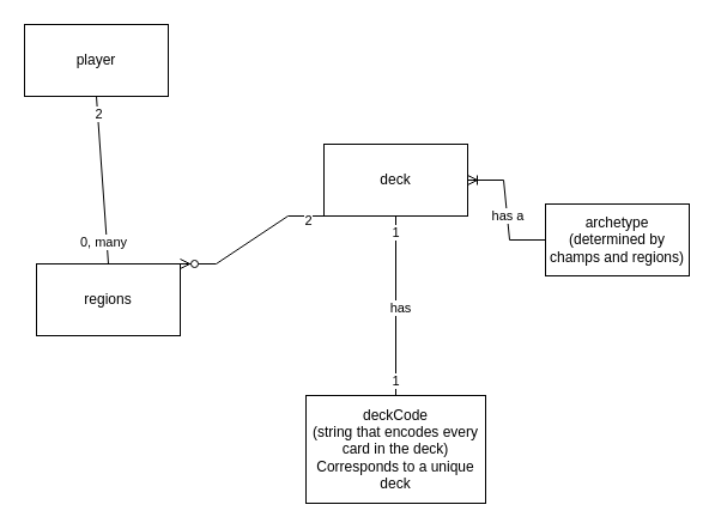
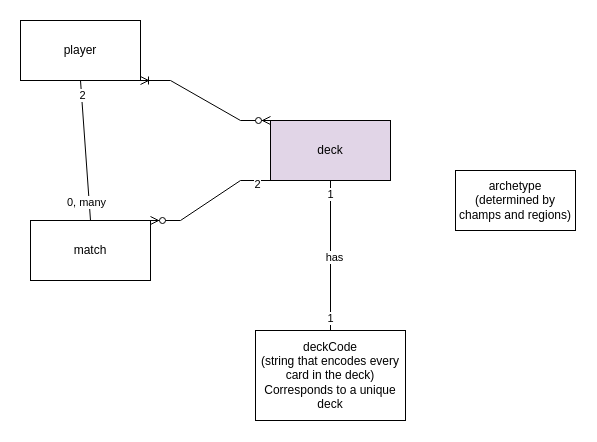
  <mxCell id="0" />
  <mxCell id="1" parent="0" />
- <mxCell id="2" value="deck" style="rounded=0;whiteSpace=wrap;html=1;" vertex="1" parent="1"><mxGeometry x="270" y="120" width="120" height="60" as="geometry" /></mxCell>
+ <mxCell id="2" value="deck" style="rounded=0;whiteSpace=wrap;html=1;fillColor=#e1d5e7;" vertex="1" parent="1"><mxGeometry x="270" y="120" width="120" height="60" as="geometry" /></mxCell>
  <mxCell id="3" value="archetype&lt;br&gt;(determined by champs and regions)" style="rounded=0;whiteSpace=wrap;html=1;" vertex="1" parent="1"><mxGeometry x="455" y="170" width="120" height="60" as="geometry" /></mxCell>
- <mxCell id="4" value="" style="edgeStyle=entityRelationEdgeStyle;fontSize=12;html=1;endArrow=ERoneToMany;rounded=0;entryX=1;entryY=0.5;entryDx=0;entryDy=0;" edge="1" parent="1" source="3" target="2"><mxGeometry width="100" height="100" relative="1" as="geometry"><mxPoint x="320" y="410" as="sourcePoint" /><mxPoint x="420" y="310" as="targetPoint" /></mxGeometry></mxCell>
- <mxCell id="5" value="has a&amp;nbsp;" style="edgeLabel;html=1;align=center;verticalAlign=middle;resizable=0;points=[];" vertex="1" connectable="0" parent="4"><mxGeometry x="-0.1" y="-1" relative="1" as="geometry"><mxPoint as="offset" /></mxGeometry></mxCell>
  <mxCell id="6" value="deckCode&lt;br&gt;(string that encodes every card in the deck) Corresponds to a unique deck" style="rounded=0;whiteSpace=wrap;html=1;" vertex="1" parent="1"><mxGeometry x="255" y="330" width="150" height="90" as="geometry" /></mxCell>
- <mxCell id="7" value="regions" style="rounded=0;whiteSpace=wrap;html=1;" vertex="1" parent="1"><mxGeometry y="220" width="120" height="60" as="geometry" x="30" /></mxCell>
+ <mxCell id="7" value="match" style="rounded=0;whiteSpace=wrap;html=1;" vertex="1" parent="1"><mxGeometry y="220" width="120" height="60" as="geometry" x="30" /></mxCell>
  <mxCell id="8" value="player" style="rounded=0;whiteSpace=wrap;html=1;" vertex="1" parent="1"><mxGeometry x="20" y="20" width="120" height="60" as="geometry" /></mxCell>
+ <mxCell id="9" value="" style="edgeStyle=entityRelationEdgeStyle;fontSize=12;html=1;endArrow=ERoneToMany;startArrow=ERzeroToMany;rounded=0;exitX=0;exitY=0;exitDx=0;exitDy=0;entryX=1;entryY=1;entryDx=0;entryDy=0;" edge="1" parent="1" source="2" target="8"><mxGeometry width="100" height="100" relative="1" as="geometry"><mxPoint x="140" y="330" as="sourcePoint" /><mxPoint x="280" y="10" as="targetPoint" /></mxGeometry></mxCell>
  <mxCell id="10" value="" style="edgeStyle=entityRelationEdgeStyle;fontSize=12;html=1;endArrow=ERzeroToMany;endFill=1;rounded=0;entryX=1;entryY=0;entryDx=0;entryDy=0;exitX=0;exitY=1;exitDx=0;exitDy=0;" edge="1" parent="1" source="2" target="7"><mxGeometry width="100" height="100" relative="1" as="geometry"><mxPoint x="190" y="200" as="sourcePoint" /><mxPoint x="240" y="230" as="targetPoint" /></mxGeometry></mxCell>
  <mxCell id="11" value="2" style="edgeLabel;html=1;align=center;verticalAlign=middle;resizable=0;points=[];" vertex="1" connectable="0" parent="10"><mxGeometry x="-0.79" y="3" relative="1" as="geometry"><mxPoint as="offset" /></mxGeometry></mxCell>
  <mxCell id="12" value="" style="endArrow=none;html=1;rounded=0;exitX=0.5;exitY=0;exitDx=0;exitDy=0;entryX=0.5;entryY=1;entryDx=0;entryDy=0;" edge="1" parent="1" source="7" target="8"><mxGeometry width="50" height="50" relative="1" as="geometry"><mxPoint x="170" y="300" as="sourcePoint" /><mxPoint x="220" y="250" as="targetPoint" /></mxGeometry></mxCell>
  <mxCell id="13" value="2" style="edgeLabel;html=1;align=center;verticalAlign=middle;resizable=0;points=[];" vertex="1" connectable="0" parent="12"><mxGeometry x="0.79" relative="1" as="geometry"><mxPoint as="offset" /></mxGeometry></mxCell>
  <mxCell id="14" value="0, many" style="edgeLabel;html=1;align=center;verticalAlign=middle;resizable=0;points=[];" vertex="1" connectable="0" parent="12"><mxGeometry x="-0.735" y="3" relative="1" as="geometry"><mxPoint as="offset" /></mxGeometry></mxCell>
  <mxCell id="15" value="" style="endArrow=none;html=1;rounded=0;exitX=0.5;exitY=0;exitDx=0;exitDy=0;entryX=0.5;entryY=1;entryDx=0;entryDy=0;" edge="1" parent="1"><mxGeometry width="50" height="50" relative="1" as="geometry"><mxPoint x="330" y="330" as="sourcePoint" /><mxPoint x="330" y="180" as="targetPoint" /></mxGeometry></mxCell>
  <mxCell id="16" value="1" style="edgeLabel;html=1;align=center;verticalAlign=middle;resizable=0;points=[];" vertex="1" connectable="0" parent="15"><mxGeometry x="0.827" y="1" relative="1" as="geometry"><mxPoint as="offset" /></mxGeometry></mxCell>
  <mxCell id="17" value="1" style="edgeLabel;html=1;align=center;verticalAlign=middle;resizable=0;points=[];" vertex="1" connectable="0" parent="15"><mxGeometry x="-0.828" y="1" relative="1" as="geometry"><mxPoint as="offset" /></mxGeometry></mxCell>
  <mxCell id="18" value="has" style="edgeLabel;html=1;align=center;verticalAlign=middle;resizable=0;points=[];" vertex="1" connectable="0" parent="15"><mxGeometry x="-0.014" y="-3" relative="1" as="geometry"><mxPoint as="offset" /></mxGeometry></mxCell>
